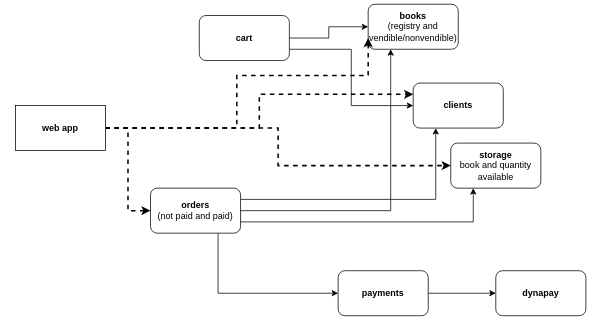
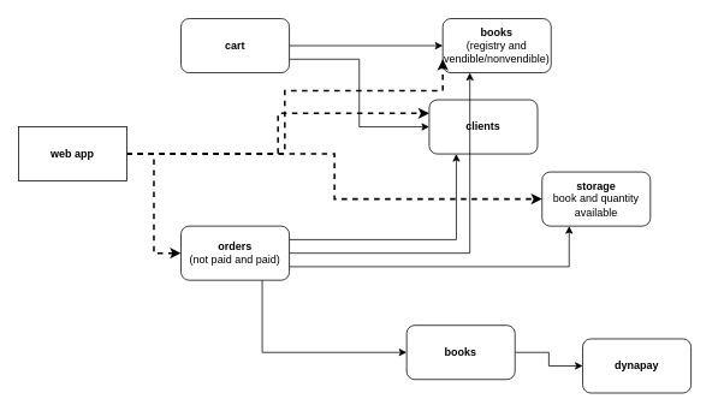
  <mxCell id="0" />
  <mxCell id="1" parent="0" />
- <mxCell id="2" value="&lt;b&gt;books&lt;/b&gt;&lt;br&gt;(registry and vendible/nonvendible)" style="rounded=1;whiteSpace=wrap;html=1;" vertex="1" parent="1"><mxGeometry x="490" y="5" width="120" height="60" as="geometry" /></mxCell>
- <mxCell id="3" value="&lt;b&gt;clients&lt;/b&gt;" style="rounded=1;whiteSpace=wrap;html=1;" vertex="1" parent="1"><mxGeometry x="550" y="110" width="120" height="60" as="geometry" /></mxCell>
+ <mxCell id="2" value="&lt;b&gt;books&lt;/b&gt;&lt;br&gt;(registry and vendible/nonvendible)" style="rounded=1;whiteSpace=wrap;html=1;" vertex="1" parent="1"><mxGeometry x="490" y="20" width="120" height="60" as="geometry" /></mxCell>
+ <mxCell id="3" value="&lt;b&gt;clients&lt;/b&gt;" style="rounded=1;whiteSpace=wrap;html=1;" vertex="1" parent="1"><mxGeometry x="475" y="110" width="120" height="60" as="geometry" /></mxCell>
  <mxCell id="4" style="edgeStyle=orthogonalEdgeStyle;rounded=0;orthogonalLoop=1;jettySize=auto;html=1;entryX=0;entryY=0.5;entryDx=0;entryDy=0;" edge="1" parent="1" source="6" target="2"><mxGeometry relative="1" as="geometry" /></mxCell>
  <mxCell id="5" style="edgeStyle=orthogonalEdgeStyle;rounded=0;orthogonalLoop=1;jettySize=auto;html=1;entryX=0;entryY=0.5;entryDx=0;entryDy=0;exitX=1;exitY=0.75;exitDx=0;exitDy=0;" edge="1" parent="1" source="6" target="3"><mxGeometry relative="1" as="geometry" /></mxCell>
- <mxCell id="6" value="&lt;b&gt;cart&lt;/b&gt;" style="rounded=1;whiteSpace=wrap;html=1;" vertex="1" parent="1"><mxGeometry x="265" y="20" width="120" height="60" as="geometry" /></mxCell>
+ <mxCell id="6" value="&lt;b&gt;cart&lt;/b&gt;" style="rounded=1;whiteSpace=wrap;html=1;" vertex="1" parent="1"><mxGeometry x="200" y="20" width="120" height="60" as="geometry" /></mxCell>
  <mxCell id="7" value="&lt;b&gt;storage&lt;/b&gt;&lt;br&gt;book and quantity available" style="rounded=1;whiteSpace=wrap;html=1;" vertex="1" parent="1"><mxGeometry x="600" y="190" width="120" height="60" as="geometry" /></mxCell>
  <mxCell id="8" style="edgeStyle=orthogonalEdgeStyle;rounded=0;orthogonalLoop=1;jettySize=auto;html=1;entryX=0.25;entryY=1;entryDx=0;entryDy=0;" edge="1" parent="1" source="12" target="2"><mxGeometry relative="1" as="geometry" /></mxCell>
  <mxCell id="9" style="edgeStyle=orthogonalEdgeStyle;rounded=0;orthogonalLoop=1;jettySize=auto;html=1;entryX=0.25;entryY=1;entryDx=0;entryDy=0;exitX=1;exitY=0.25;exitDx=0;exitDy=0;" edge="1" parent="1" source="12" target="3"><mxGeometry relative="1" as="geometry" /></mxCell>
  <mxCell id="10" style="edgeStyle=orthogonalEdgeStyle;rounded=0;orthogonalLoop=1;jettySize=auto;html=1;entryX=0.25;entryY=1;entryDx=0;entryDy=0;exitX=1;exitY=0.75;exitDx=0;exitDy=0;" edge="1" parent="1" source="12" target="7"><mxGeometry relative="1" as="geometry" /></mxCell>
  <mxCell id="11" style="edgeStyle=orthogonalEdgeStyle;rounded=0;orthogonalLoop=1;jettySize=auto;html=1;entryX=0;entryY=0.5;entryDx=0;entryDy=0;exitX=0.75;exitY=1;exitDx=0;exitDy=0;" edge="1" parent="1" source="12" target="14"><mxGeometry relative="1" as="geometry" /></mxCell>
  <mxCell id="12" value="&lt;b&gt;orders&lt;/b&gt;&lt;br&gt;(not paid and paid)" style="rounded=1;whiteSpace=wrap;html=1;" vertex="1" parent="1"><mxGeometry x="200" y="250" width="120" height="60" as="geometry" /></mxCell>
  <mxCell id="13" style="edgeStyle=orthogonalEdgeStyle;rounded=0;orthogonalLoop=1;jettySize=auto;html=1;" edge="1" parent="1" source="14" target="15"><mxGeometry relative="1" as="geometry" /></mxCell>
- <mxCell id="14" value="&lt;b&gt;payments&lt;/b&gt;" style="rounded=1;whiteSpace=wrap;html=1;" vertex="1" parent="1"><mxGeometry x="450" y="360" width="120" height="60" as="geometry" /></mxCell>
- <mxCell id="15" value="&lt;b&gt;dynapay&lt;/b&gt;" style="rounded=1;whiteSpace=wrap;html=1;" vertex="1" parent="1"><mxGeometry x="660" y="360" width="120" height="60" as="geometry" /></mxCell>
+ <mxCell id="14" value="&lt;b&gt;books&lt;/b&gt;" style="rounded=1;whiteSpace=wrap;html=1;" vertex="1" parent="1"><mxGeometry x="450" y="360" width="120" height="60" as="geometry" /></mxCell>
+ <mxCell id="15" value="&lt;b&gt;dynapay&lt;/b&gt;" style="rounded=1;whiteSpace=wrap;html=1;" vertex="1" parent="1"><mxGeometry x="645" y="375" width="120" height="60" as="geometry" /></mxCell>
  <mxCell id="16" style="edgeStyle=orthogonalEdgeStyle;rounded=0;orthogonalLoop=1;jettySize=auto;html=1;entryX=0;entryY=0.5;entryDx=0;entryDy=0;dashed=1;strokeWidth=2;" edge="1" parent="1" source="20" target="12"><mxGeometry relative="1" as="geometry" /></mxCell>
  <mxCell id="17" style="edgeStyle=orthogonalEdgeStyle;rounded=0;orthogonalLoop=1;jettySize=auto;html=1;entryX=0;entryY=0.75;entryDx=0;entryDy=0;dashed=1;strokeWidth=2;" edge="1" parent="1" source="20" target="2"><mxGeometry relative="1" as="geometry"><Array as="points"><mxPoint x="315" y="170" /><mxPoint x="315" y="100" /><mxPoint x="490" y="100" /></Array></mxGeometry></mxCell>
  <mxCell id="18" style="edgeStyle=orthogonalEdgeStyle;rounded=0;orthogonalLoop=1;jettySize=auto;html=1;entryX=0;entryY=0.25;entryDx=0;entryDy=0;dashed=1;strokeWidth=2;" edge="1" parent="1" source="20" target="3"><mxGeometry relative="1" as="geometry" /></mxCell>
  <mxCell id="19" style="edgeStyle=orthogonalEdgeStyle;rounded=0;orthogonalLoop=1;jettySize=auto;html=1;entryX=0;entryY=0.5;entryDx=0;entryDy=0;dashed=1;strokeColor=#000000;strokeWidth=2;" edge="1" parent="1" source="20" target="7"><mxGeometry relative="1" as="geometry" /></mxCell>
  <mxCell id="20" value="&lt;b&gt;web app&lt;/b&gt;" style="rounded=0;whiteSpace=wrap;html=1;" vertex="1" parent="1"><mxGeometry x="20" y="140" width="120" height="60" as="geometry" /></mxCell>
